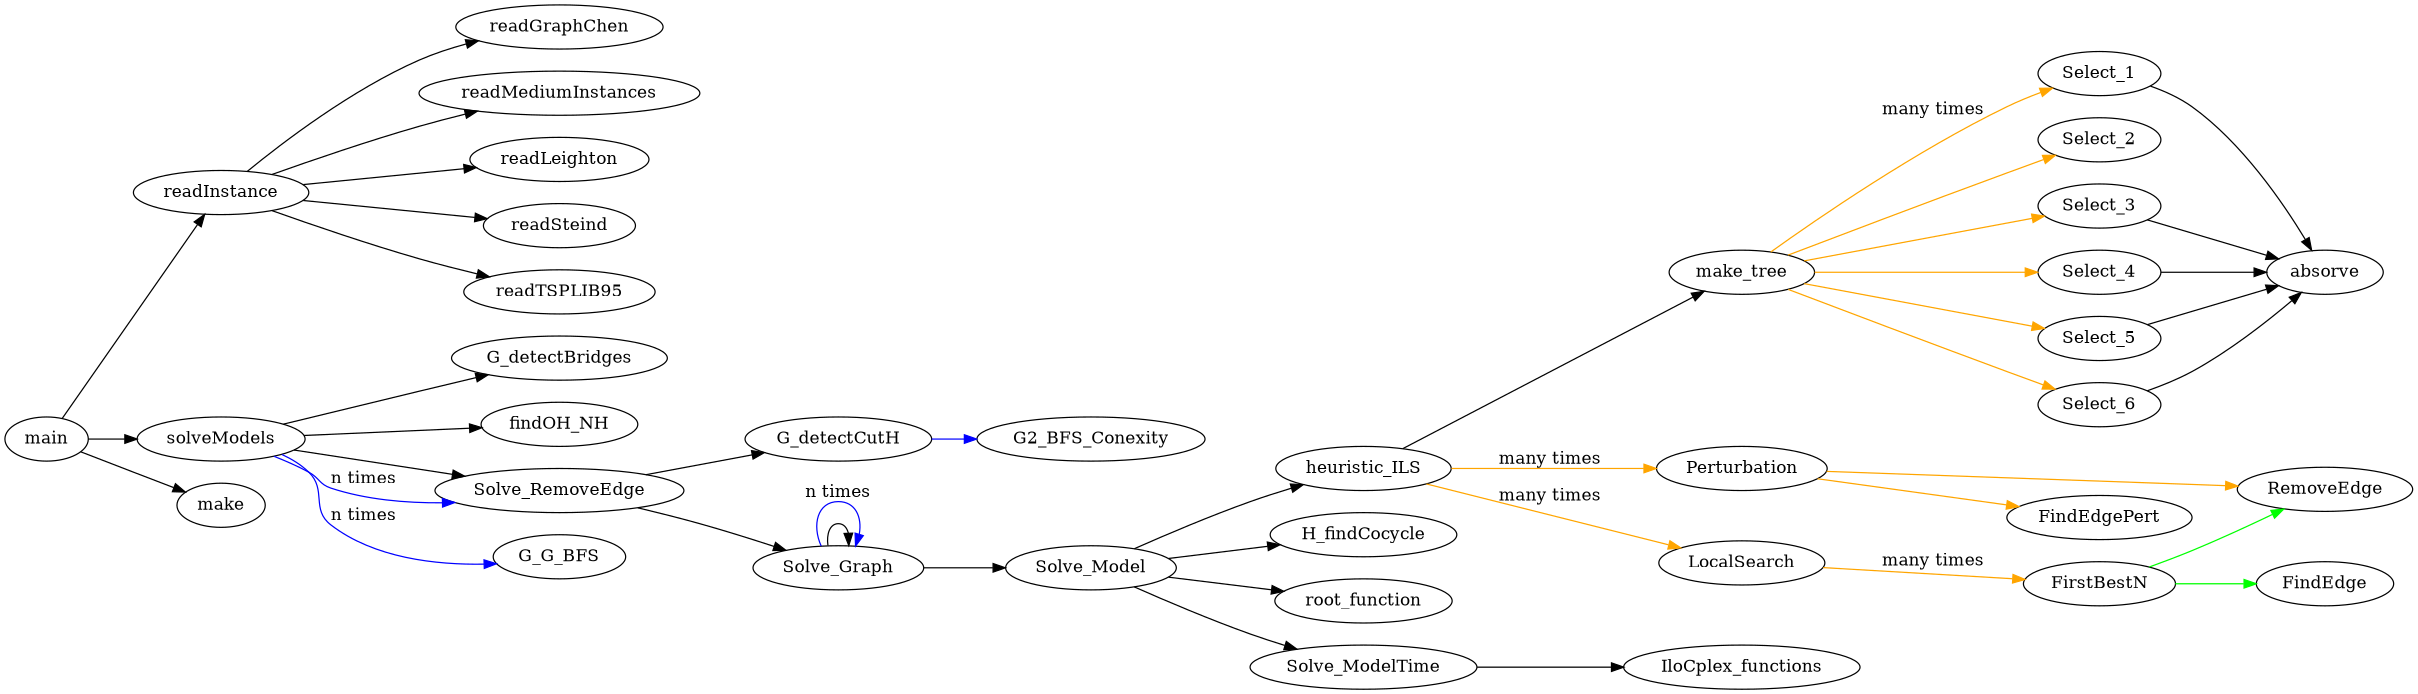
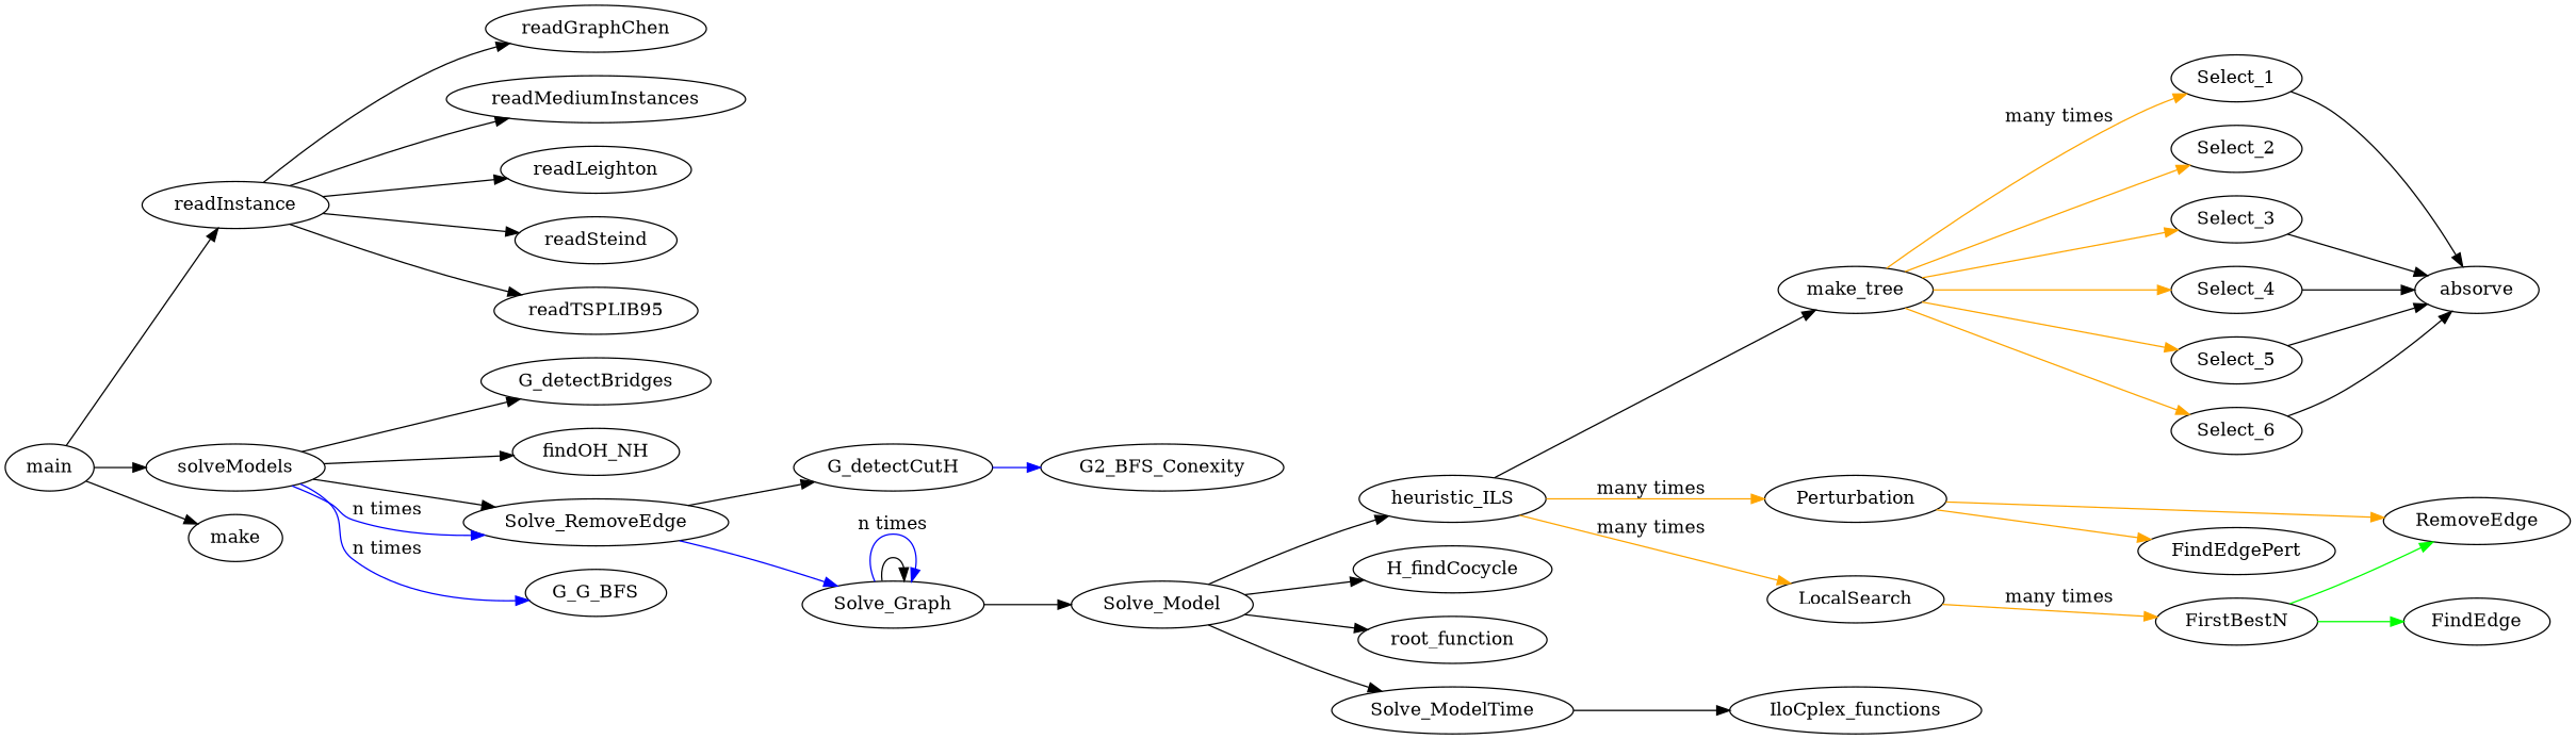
  digraph {
    rankdir=LR
    main
    readInstance
    solveModels
    n4 [label=make]
    readGraphChen
    readMediumInstances
    readLeighton
    readSteind
    readTSPLIB95
    G_detectBridges
    findOH_NH
    n12 [label=Solve_RemoveEdge]
    G_G_BFS
    G_detectCutH
    Solve_Graph
    G2_BFS_Conexity
    Solve_Model
    heuristic_ILS
    H_findCocycle
    root_function
    Solve_ModelTime
    make_tree
    Perturbation
    LocalSearch
    IloCplex_functions
    Select_1
    Select_2
    Select_3
    Select_4
    Select_5
    Select_6
    RemoveEdge
    FindEdgePert
    FirstBestN
    absorve
    FindEdge
    main -> readInstance
    main -> solveModels
    main -> n4
    readInstance -> readGraphChen
    readInstance -> readMediumInstances
    readInstance -> readLeighton
    readInstance -> readSteind
    readInstance -> readTSPLIB95
    solveModels -> G_detectBridges
    solveModels -> findOH_NH
    solveModels -> n12
    solveModels -> n12 [color=blue label="n times"]
    solveModels -> G_G_BFS [color=blue label="n times"]
    n12 -> G_detectCutH
-   n12 -> Solve_Graph
+   n12 -> Solve_Graph [color=blue]
    G_detectCutH -> G2_BFS_Conexity [color=blue]
    Solve_Graph -> Solve_Graph
    Solve_Graph -> Solve_Graph [color=blue label="n times"]
    Solve_Graph -> Solve_Model
    Solve_Model -> heuristic_ILS
    Solve_Model -> H_findCocycle
    Solve_Model -> root_function
    Solve_Model -> Solve_ModelTime
    heuristic_ILS -> make_tree
    heuristic_ILS -> Perturbation [color=orange label="many times"]
    heuristic_ILS -> LocalSearch [color=orange label="many times"]
    Solve_ModelTime -> IloCplex_functions
    make_tree -> Select_1 [color=orange label="many times"]
    make_tree -> Select_2 [color=orange]
    make_tree -> Select_3 [color=orange]
    make_tree -> Select_4 [color=orange]
    make_tree -> Select_5 [color=orange]
    make_tree -> Select_6 [color=orange]
    Perturbation -> RemoveEdge [color=orange]
    Perturbation -> FindEdgePert [color=orange]
    LocalSearch -> FirstBestN [color=orange label="many times"]
    Select_1 -> absorve
    Select_3 -> absorve
    Select_4 -> absorve
    Select_5 -> absorve
    Select_6 -> absorve
    FirstBestN -> RemoveEdge [color=green]
    FirstBestN -> FindEdge [color=green]
  }
